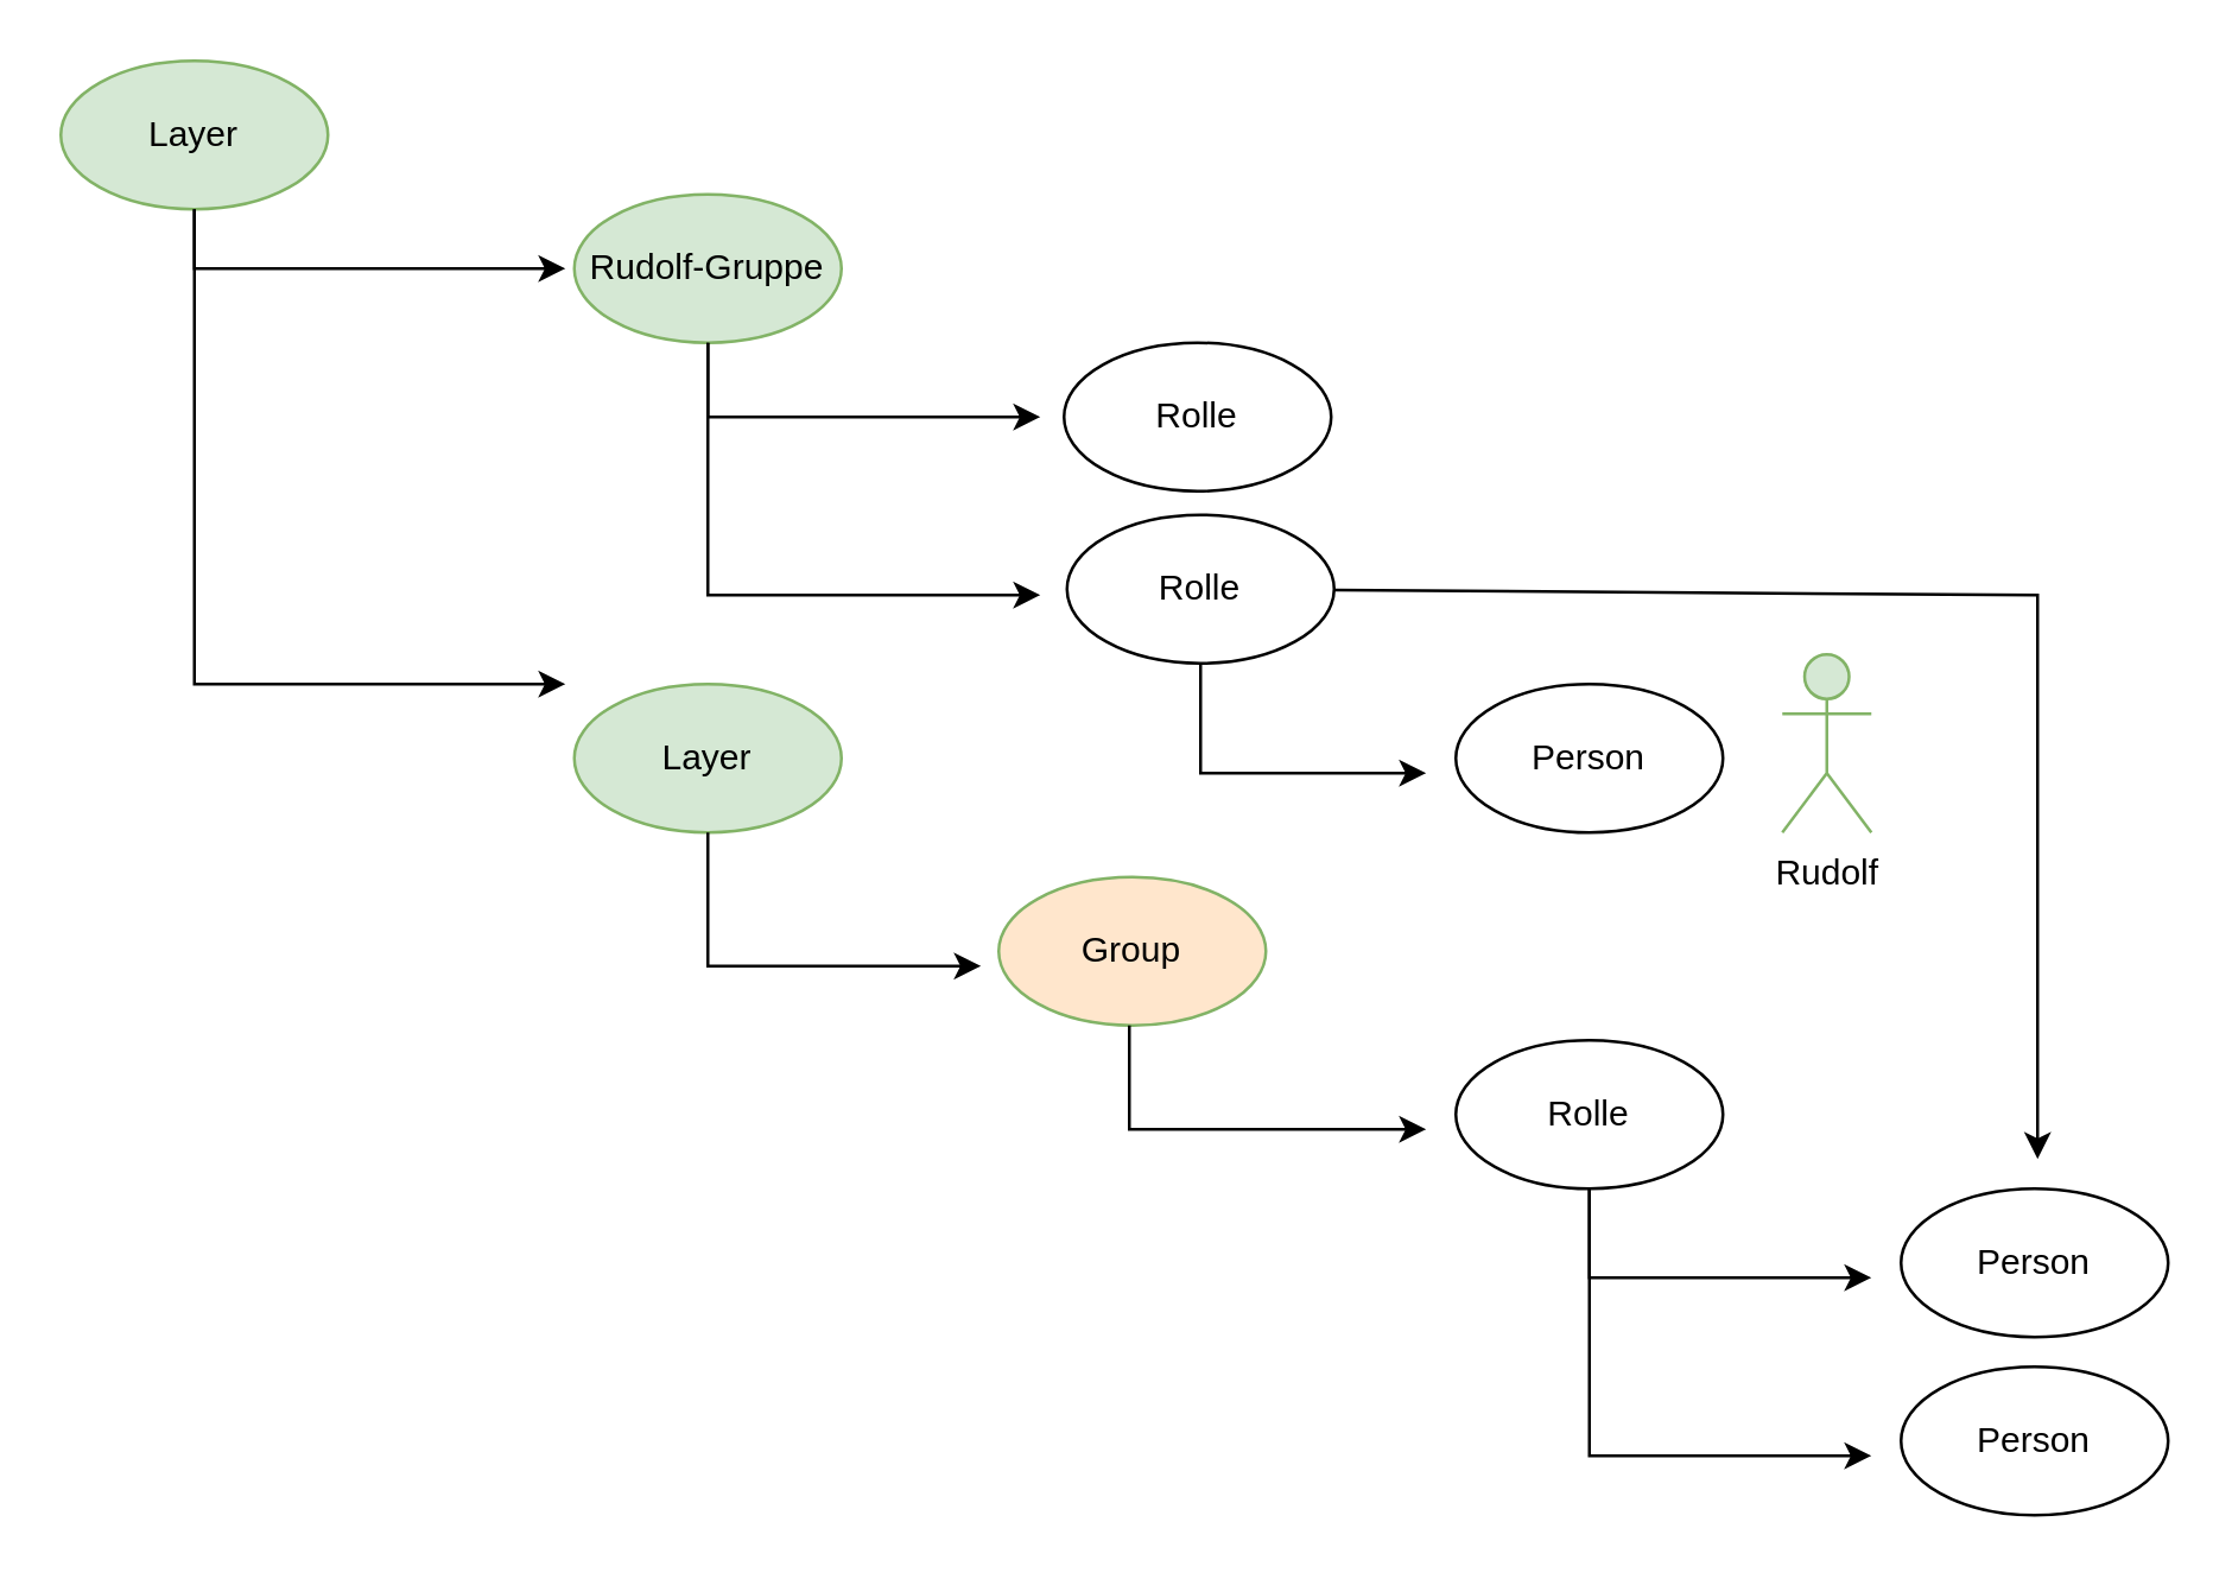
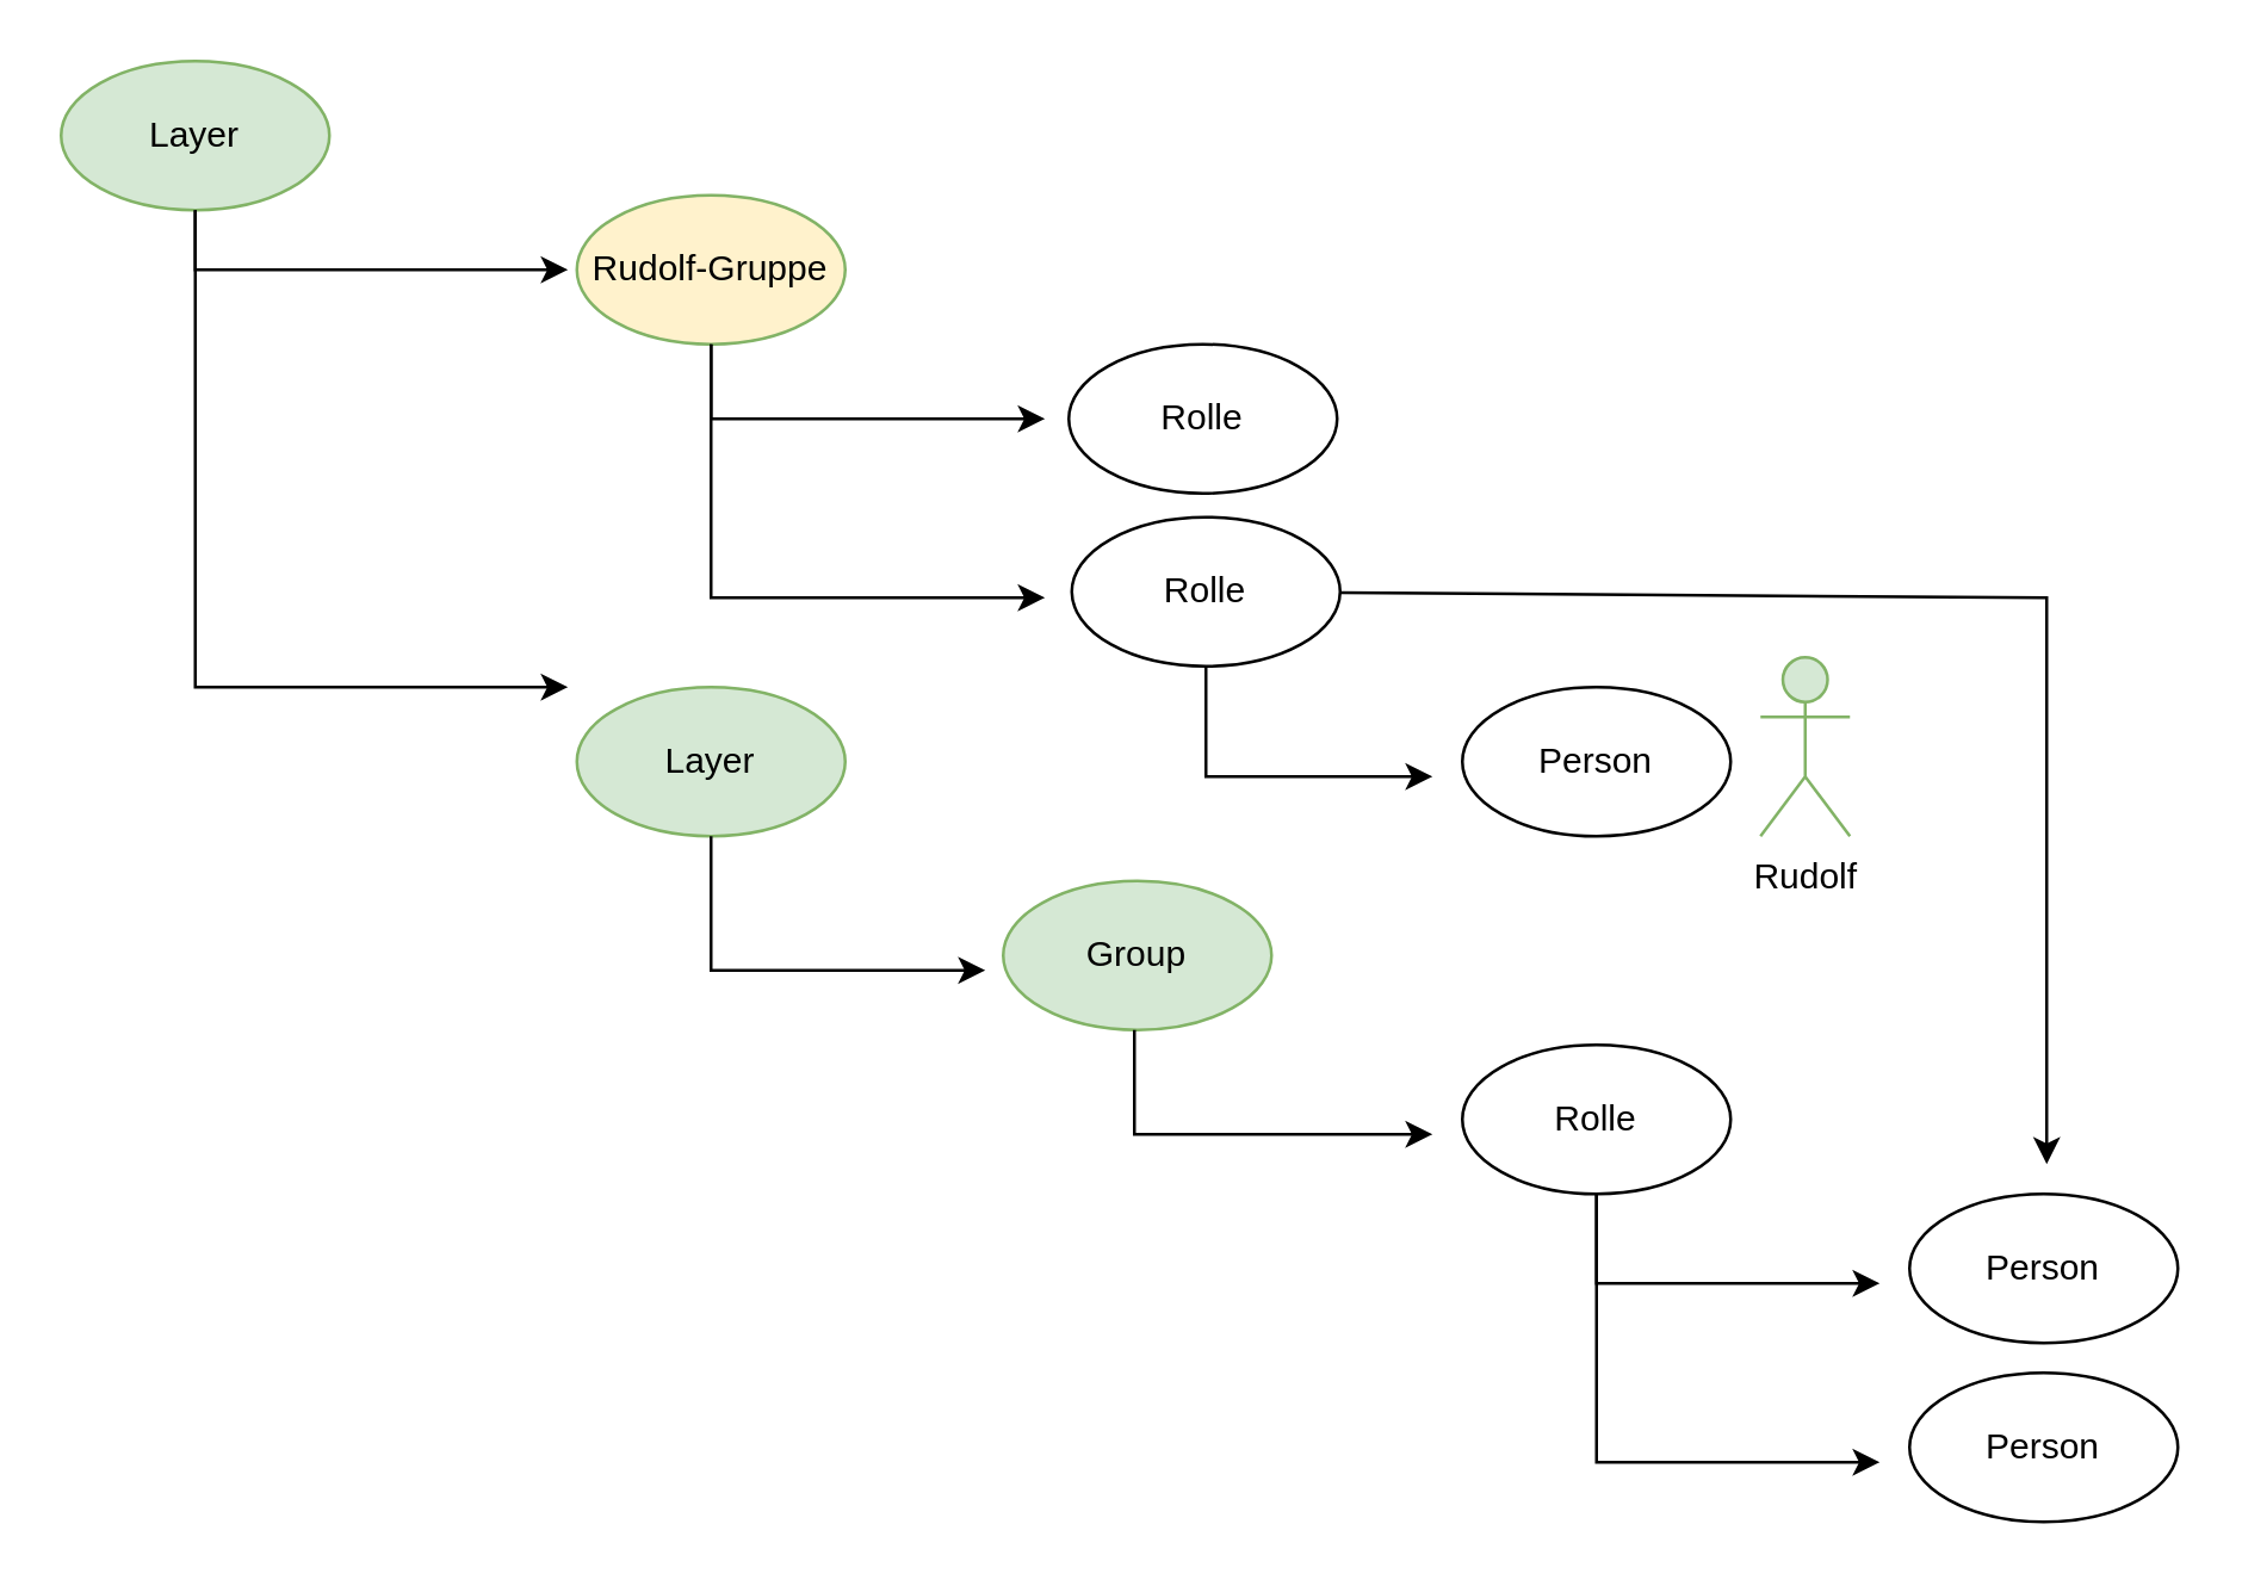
  <mxCell id="0" />
  <mxCell id="1" parent="0" />
  <mxCell id="2" value="Layer" style="ellipse;whiteSpace=wrap;html=1;fillColor=#d5e8d4;strokeColor=#82b366;" vertex="1" parent="1"><mxGeometry x="20" y="20" width="90" height="50" as="geometry" /></mxCell>
  <mxCell id="3" value="" style="endArrow=classic;html=1;rounded=0;exitX=0.5;exitY=1;exitDx=0;exitDy=0;" edge="1" parent="1" source="2"><mxGeometry width="50" height="50" relative="1" as="geometry"><mxPoint x="190" y="110" as="sourcePoint" /><mxPoint x="190" y="90" as="targetPoint" /><Array as="points"><mxPoint x="65" y="90" /></Array></mxGeometry></mxCell>
- <mxCell id="4" value="Rudolf-Gruppe" style="ellipse;whiteSpace=wrap;html=1;fillColor=#d5e8d4;strokeColor=#82b366;" vertex="1" parent="1"><mxGeometry x="193" y="65" width="90" height="50" as="geometry" /></mxCell>
+ <mxCell id="4" value="Rudolf-Gruppe" style="ellipse;whiteSpace=wrap;html=1;fillColor=#fff2cc;strokeColor=#82b366;" vertex="1" parent="1"><mxGeometry x="193" y="65" width="90" height="50" as="geometry" /></mxCell>
  <mxCell id="5" value="Layer" style="ellipse;whiteSpace=wrap;html=1;fillColor=#d5e8d4;strokeColor=#82b366;" vertex="1" parent="1"><mxGeometry x="193" y="230" width="90" height="50" as="geometry" /></mxCell>
  <mxCell id="6" value="" style="endArrow=classic;html=1;rounded=0;exitX=0.5;exitY=1;exitDx=0;exitDy=0;" edge="1" parent="1" source="2"><mxGeometry width="50" height="50" relative="1" as="geometry"><mxPoint x="75" y="80" as="sourcePoint" /><mxPoint x="190" y="230" as="targetPoint" /><Array as="points"><mxPoint x="65" y="230" /></Array></mxGeometry></mxCell>
- <mxCell id="7" value="Group" style="ellipse;whiteSpace=wrap;html=1;fillColor=#ffe6cc;strokeColor=#82b366;" vertex="1" parent="1"><mxGeometry x="336" y="295" width="90" height="50" as="geometry" /></mxCell>
+ <mxCell id="7" value="Group" style="ellipse;whiteSpace=wrap;html=1;fillColor=#d5e8d4;strokeColor=#82b366;" vertex="1" parent="1"><mxGeometry x="336" y="295" width="90" height="50" as="geometry" /></mxCell>
  <mxCell id="8" value="" style="endArrow=classic;html=1;rounded=0;exitX=0.5;exitY=1;exitDx=0;exitDy=0;" edge="1" parent="1" source="5"><mxGeometry width="50" height="50" relative="1" as="geometry"><mxPoint x="238" y="315" as="sourcePoint" /><mxPoint x="330" y="325" as="targetPoint" /><Array as="points"><mxPoint x="238" y="325" /></Array></mxGeometry></mxCell>
  <mxCell id="9" value="" style="endArrow=classic;html=1;rounded=0;exitX=0.5;exitY=1;exitDx=0;exitDy=0;" edge="1" parent="1" source="4"><mxGeometry width="50" height="50" relative="1" as="geometry"><mxPoint x="350" y="380" as="sourcePoint" /><mxPoint x="350" y="140" as="targetPoint" /><Array as="points"><mxPoint x="238" y="140" /></Array></mxGeometry></mxCell>
  <mxCell id="10" value="Rolle" style="ellipse;whiteSpace=wrap;html=1;" vertex="1" parent="1"><mxGeometry x="358" y="115" width="90" height="50" as="geometry" /></mxCell>
  <mxCell id="11" value="Rolle" style="ellipse;whiteSpace=wrap;html=1;" vertex="1" parent="1"><mxGeometry x="359" y="173" width="90" height="50" as="geometry" /></mxCell>
  <mxCell id="12" value="" style="endArrow=classic;html=1;rounded=0;exitX=0.5;exitY=1;exitDx=0;exitDy=0;" edge="1" parent="1" source="4"><mxGeometry width="50" height="50" relative="1" as="geometry"><mxPoint x="350" y="380" as="sourcePoint" /><mxPoint x="350" y="200" as="targetPoint" /><Array as="points"><mxPoint x="238" y="200" /></Array></mxGeometry></mxCell>
  <mxCell id="13" value="" style="endArrow=classic;html=1;rounded=0;exitX=0.5;exitY=1;exitDx=0;exitDy=0;" edge="1" parent="1"><mxGeometry width="50" height="50" relative="1" as="geometry"><mxPoint x="380" y="345" as="sourcePoint" /><mxPoint x="480" y="380" as="targetPoint" /><Array as="points"><mxPoint x="380" y="380" /></Array></mxGeometry></mxCell>
  <mxCell id="14" value="Rolle" style="ellipse;whiteSpace=wrap;html=1;" vertex="1" parent="1"><mxGeometry x="490" y="350" width="90" height="50" as="geometry" /></mxCell>
  <mxCell id="15" value="" style="endArrow=classic;html=1;rounded=0;exitX=0.5;exitY=1;exitDx=0;exitDy=0;" edge="1" parent="1" source="14"><mxGeometry width="50" height="50" relative="1" as="geometry"><mxPoint x="530" y="430" as="sourcePoint" /><mxPoint x="630" y="430" as="targetPoint" /><Array as="points"><mxPoint x="535" y="430" /></Array></mxGeometry></mxCell>
  <mxCell id="16" value="Person" style="ellipse;whiteSpace=wrap;html=1;" vertex="1" parent="1"><mxGeometry x="640" y="400" width="90" height="50" as="geometry" /></mxCell>
  <mxCell id="17" value="" style="endArrow=classic;html=1;rounded=0;exitX=0.5;exitY=1;exitDx=0;exitDy=0;" edge="1" parent="1" source="11"><mxGeometry width="50" height="50" relative="1" as="geometry"><mxPoint x="350" y="380" as="sourcePoint" /><mxPoint x="480" y="260" as="targetPoint" /><Array as="points"><mxPoint x="404" y="260" /></Array></mxGeometry></mxCell>
  <mxCell id="18" value="Person" style="ellipse;whiteSpace=wrap;html=1;" vertex="1" parent="1"><mxGeometry x="490" y="230" width="90" height="50" as="geometry" /></mxCell>
  <mxCell id="19" value="Person" style="ellipse;whiteSpace=wrap;html=1;" vertex="1" parent="1"><mxGeometry x="640" y="460" width="90" height="50" as="geometry" /></mxCell>
  <mxCell id="20" value="" style="endArrow=classic;html=1;rounded=0;exitX=0.5;exitY=1;exitDx=0;exitDy=0;" edge="1" parent="1" source="14"><mxGeometry width="50" height="50" relative="1" as="geometry"><mxPoint x="550" y="570" as="sourcePoint" /><mxPoint x="630" y="490" as="targetPoint" /><Array as="points"><mxPoint x="535" y="490" /></Array></mxGeometry></mxCell>
  <mxCell id="21" value="" style="endArrow=classic;html=1;rounded=0;" edge="1" parent="1" source="11"><mxGeometry width="50" height="50" relative="1" as="geometry"><mxPoint x="455" y="198" as="sourcePoint" /><mxPoint x="686" y="390" as="targetPoint" /><Array as="points"><mxPoint x="686" y="200" /></Array></mxGeometry></mxCell>
- <mxCell id="22" value="Rudolf" style="shape=umlActor;verticalLabelPosition=bottom;verticalAlign=top;html=1;outlineConnect=0;fillColor=#d5e8d4;strokeColor=#82b366;" vertex="1" parent="1"><mxGeometry x="600" y="220" width="30" height="60" as="geometry" /></mxCell>
+ <mxCell id="22" value="Rudolf" style="shape=umlActor;verticalLabelPosition=bottom;verticalAlign=top;html=1;outlineConnect=0;fillColor=#d5e8d4;strokeColor=#82b366;" vertex="1" parent="1"><mxGeometry x="590" y="220" width="30" height="60" as="geometry" /></mxCell>
